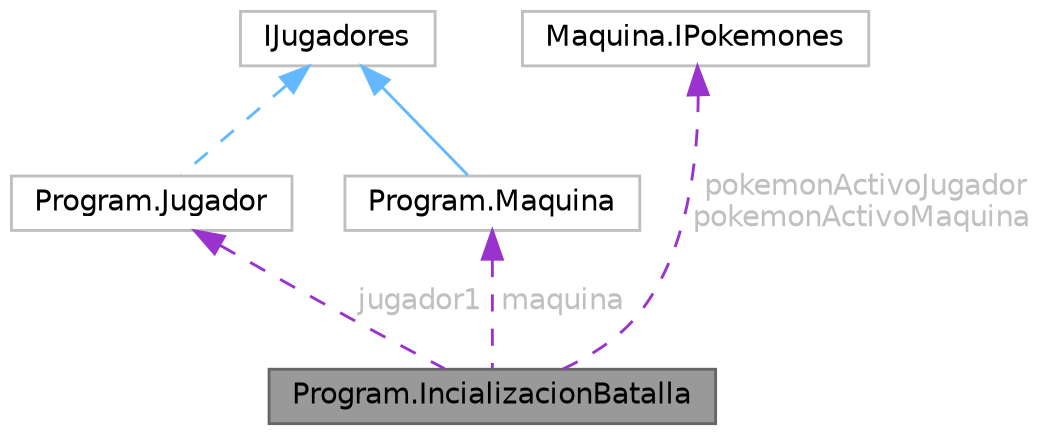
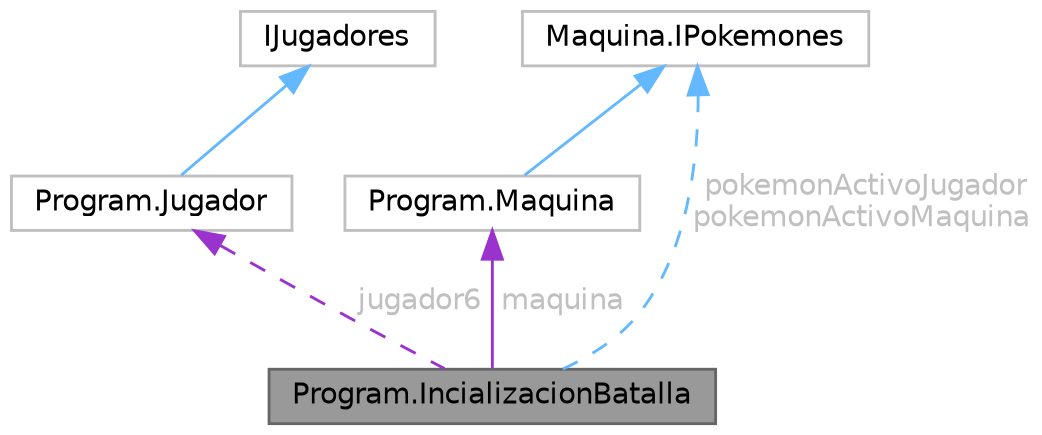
  digraph {
    node [color=grey75 fillcolor=white fontname=Helvetica fontsize=10 shape=box style=filled]
    edge [color=darkorchid3 dir=back fontcolor=grey fontname=Helvetica fontsize=10 labelfontname=Helvetica labelfontsize=10 style=dashed]
    n1 [color=gray40 fillcolor=grey60 fontcolor=black height=0.2 label="Program.IncializacionBatalla" width=0.4]
    n2 [height=0.2 label="Program.Jugador" width=0.4]
    n3 [height=0.2 label=IJugadores width=0.4]
    n4 [height=0.2 label="Program.Maquina" width=0.4]
    n5 [height=0.2 label="Maquina.IPokemones" width=0.4]
-   n2 -> n1 [label=" jugador1"]
-   n3 -> n2 [color=steelblue1 fontcolor=""]
-   n3 -> n4 [color=steelblue1 style=solid fontcolor=""]
-   n4 -> n1 [label=" maquina"]
-   n5 -> n1 [label=" pokemonActivoJugador\npokemonActivoMaquina"]
+   n2 -> n1 [label=" jugador6"]
+   n3 -> n2 [color=steelblue1 style=solid fontcolor=""]
+   n5 -> n4 [color=steelblue1 style=solid fontcolor=""]
+   n4 -> n1 [label=" maquina" style=solid]
+   n5 -> n1 [color=steelblue1 label=" pokemonActivoJugador\npokemonActivoMaquina"]
  }
